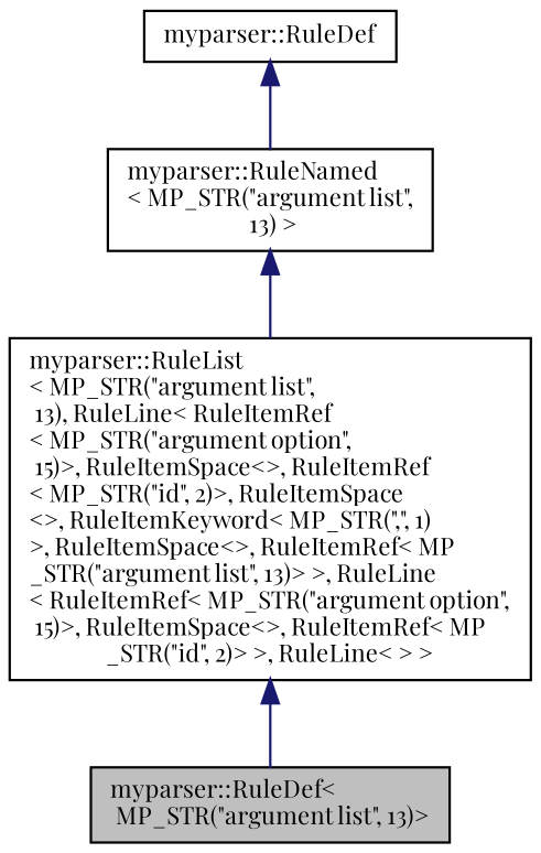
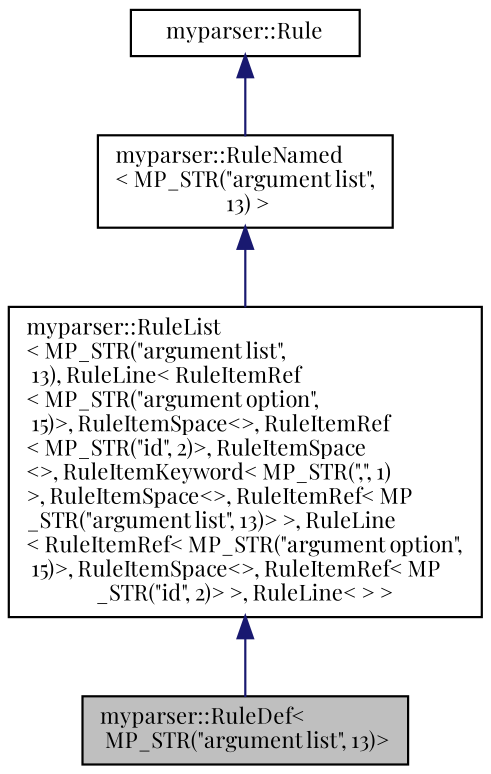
  digraph {
    rankdir=TB
    fontname="Playfair Display"
    node [color=black fillcolor=white fontname="Playfair Display" fontsize=10 shape=record style=filled]
    edge [color=midnightblue dir=back fontname="Playfair Display" fontsize=10 labelfontname=Helvetica labelfontsize=10 style=solid]
    n1 [fillcolor=grey75 fontcolor=black height=0.2 label="myparser::RuleDef\<\l MP_STR(\"argument list\", 13)\>" width=0.4]
    n2 [height=0.2 label="myparser::RuleList\l\< MP_STR(\"argument list\",\l 13), RuleLine\< RuleItemRef\l\< MP_STR(\"argument option\",\l 15)\>, RuleItemSpace\<\>, RuleItemRef\l\< MP_STR(\"id\", 2)\>, RuleItemSpace\l\<\>, RuleItemKeyword\< MP_STR(\",\", 1)\l\>, RuleItemSpace\<\>, RuleItemRef\< MP\l_STR(\"argument list\", 13)\> \>, RuleLine\l\< RuleItemRef\< MP_STR(\"argument option\",\l 15)\>, RuleItemSpace\<\>, RuleItemRef\< MP\l_STR(\"id\", 2)\> \>, RuleLine\<  \> \>" width=0.4]
    n3 [height=0.2 label="myparser::RuleNamed\l\< MP_STR(\"argument list\",\l 13) \>" width=0.4]
-   n4 [height=0.2 label="myparser::RuleDef" width=0.4]
+   n4 [height=0.2 label="myparser::Rule" width=0.4]
    n2 -> n1
    n3 -> n2
    n4 -> n3
  }
